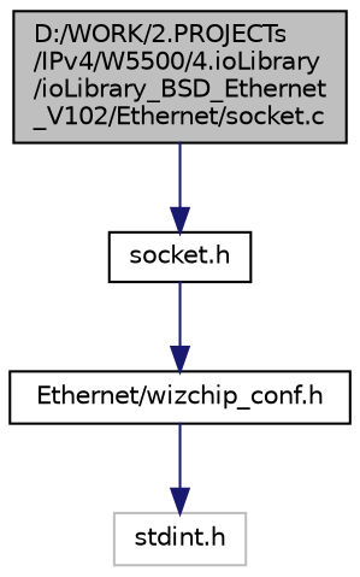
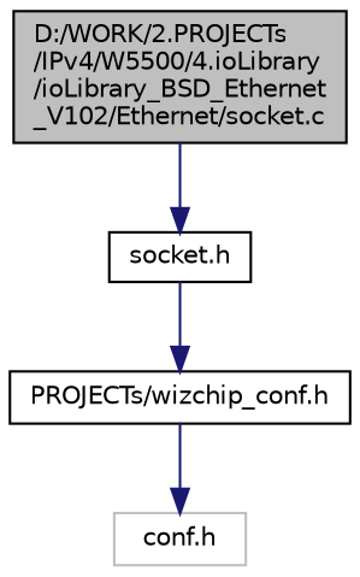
  digraph {
    node [color=black fillcolor=white fontname=Helvetica fontsize=10 shape=record style=filled]
    edge [color=midnightblue fontname=Helvetica fontsize=10 labelfontname=Helvetica labelfontsize=10 style=solid]
    n1 [fillcolor=grey75 fontcolor=black height=0.2 label="D:/WORK/2.PROJECTs\l/IPv4/W5500/4.ioLibrary\l/ioLibrary_BSD_Ethernet\l_V102/Ethernet/socket.c" width=0.4]
    n2 [height=0.2 label="socket.h" width=0.4]
-   n3 [height=0.2 label="Ethernet/wizchip_conf.h" width=0.4]
-   n4 [color=grey75 height=0.2 label="stdint.h" width=0.4]
+   n3 [height=0.2 label="PROJECTs/wizchip_conf.h" width=0.4]
+   n4 [color=grey75 height=0.2 label="conf.h" width=0.4]
    n1 -> n2
    n2 -> n3
    n3 -> n4
  }
